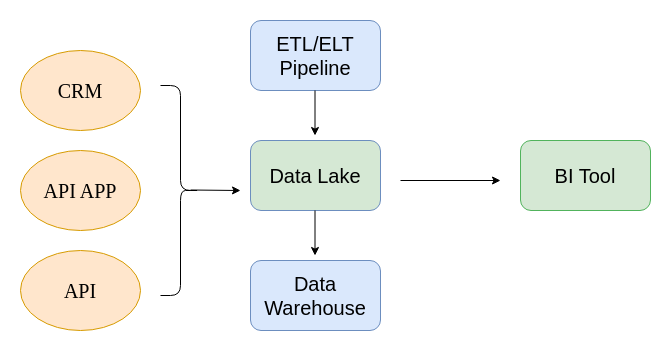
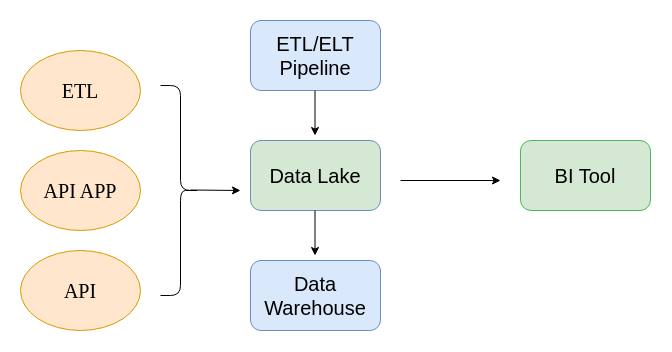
  <mxCell id="0" />
  <mxCell id="1" parent="0" />
- <mxCell id="2" value="&lt;font style=&quot;font-size: 20px;&quot;&gt;CRM&lt;/font&gt;" style="ellipse;whiteSpace=wrap;html=1;fontFamily=Times New Roman;fillColor=#ffe6cc;strokeColor=#d79b00;" vertex="1" parent="1"><mxGeometry x="20" y="50" width="120" height="80" as="geometry" /></mxCell>
+ <mxCell id="2" value="&lt;font style=&quot;font-size: 20px;&quot;&gt;ETL&lt;/font&gt;" style="ellipse;whiteSpace=wrap;html=1;fontFamily=Times New Roman;fillColor=#ffe6cc;strokeColor=#d79b00;" vertex="1" parent="1"><mxGeometry x="20" y="50" width="120" height="80" as="geometry" /></mxCell>
  <mxCell id="3" value="&lt;font style=&quot;font-size: 20px;&quot;&gt;API&lt;/font&gt;" style="ellipse;whiteSpace=wrap;html=1;fontFamily=Times New Roman;fillColor=#ffe6cc;strokeColor=#d79b00;" vertex="1" parent="1"><mxGeometry x="20" y="250" width="120" height="80" as="geometry" /></mxCell>
  <mxCell id="4" value="API APP" style="ellipse;whiteSpace=wrap;html=1;fontFamily=Times New Roman;fillColor=#ffe6cc;strokeColor=#d79b00;fontSize=20;" vertex="1" parent="1"><mxGeometry x="20" y="150" width="120" height="80" as="geometry" /></mxCell>
  <mxCell id="5" value="" style="shape=curlyBracket;whiteSpace=wrap;html=1;rounded=1;flipH=1;labelPosition=right;verticalLabelPosition=middle;align=left;verticalAlign=middle;" vertex="1" parent="1"><mxGeometry x="160" y="85" width="40" height="210" as="geometry" /></mxCell>
  <mxCell id="6" value="" style="endArrow=classic;html=1;rounded=0;" edge="1" parent="1"><mxGeometry width="50" height="50" relative="1" as="geometry"><mxPoint x="190" y="189.5" as="sourcePoint" /><mxPoint x="240" y="190" as="targetPoint" /></mxGeometry></mxCell>
  <mxCell id="7" value="ETL/ELT&lt;div&gt;Pipeline&lt;/div&gt;" style="rounded=1;whiteSpace=wrap;html=1;fillColor=#dae8fc;strokeColor=#6c8ebf;fontSize=20;" vertex="1" parent="1"><mxGeometry x="250" y="20" width="130" height="70" as="geometry" /></mxCell>
  <mxCell id="8" value="Data Lake" style="rounded=1;whiteSpace=wrap;html=1;fillColor=#d5e8d4;strokeColor=#6c8ebf;fontSize=20;" vertex="1" parent="1"><mxGeometry x="250" y="140" width="130" height="70" as="geometry" /></mxCell>
  <mxCell id="9" value="Data Warehouse" style="rounded=1;whiteSpace=wrap;html=1;fillColor=#dae8fc;strokeColor=#6c8ebf;fontSize=20;" vertex="1" parent="1"><mxGeometry x="250" y="260" width="130" height="70" as="geometry" /></mxCell>
  <mxCell id="10" value="" style="endArrow=classic;html=1;rounded=0;" edge="1" parent="1"><mxGeometry width="50" height="50" relative="1" as="geometry"><mxPoint x="314.5" y="90" as="sourcePoint" /><mxPoint x="314.5" y="135" as="targetPoint" /></mxGeometry></mxCell>
  <mxCell id="11" value="" style="endArrow=classic;html=1;rounded=0;" edge="1" parent="1"><mxGeometry width="50" height="50" relative="1" as="geometry"><mxPoint x="314.5" y="210" as="sourcePoint" /><mxPoint x="314.5" y="255" as="targetPoint" /></mxGeometry></mxCell>
  <mxCell id="12" value="" style="endArrow=classic;html=1;rounded=0;" edge="1" parent="1"><mxGeometry width="50" height="50" relative="1" as="geometry"><mxPoint x="400" y="180" as="sourcePoint" /><mxPoint x="500" y="180" as="targetPoint" /></mxGeometry></mxCell>
  <mxCell id="13" value="BI Tool" style="rounded=1;whiteSpace=wrap;html=1;fillColor=#d5e8d4;strokeColor=#51B35C;fontSize=20;" vertex="1" parent="1"><mxGeometry x="520" y="140" width="130" height="70" as="geometry" /></mxCell>
